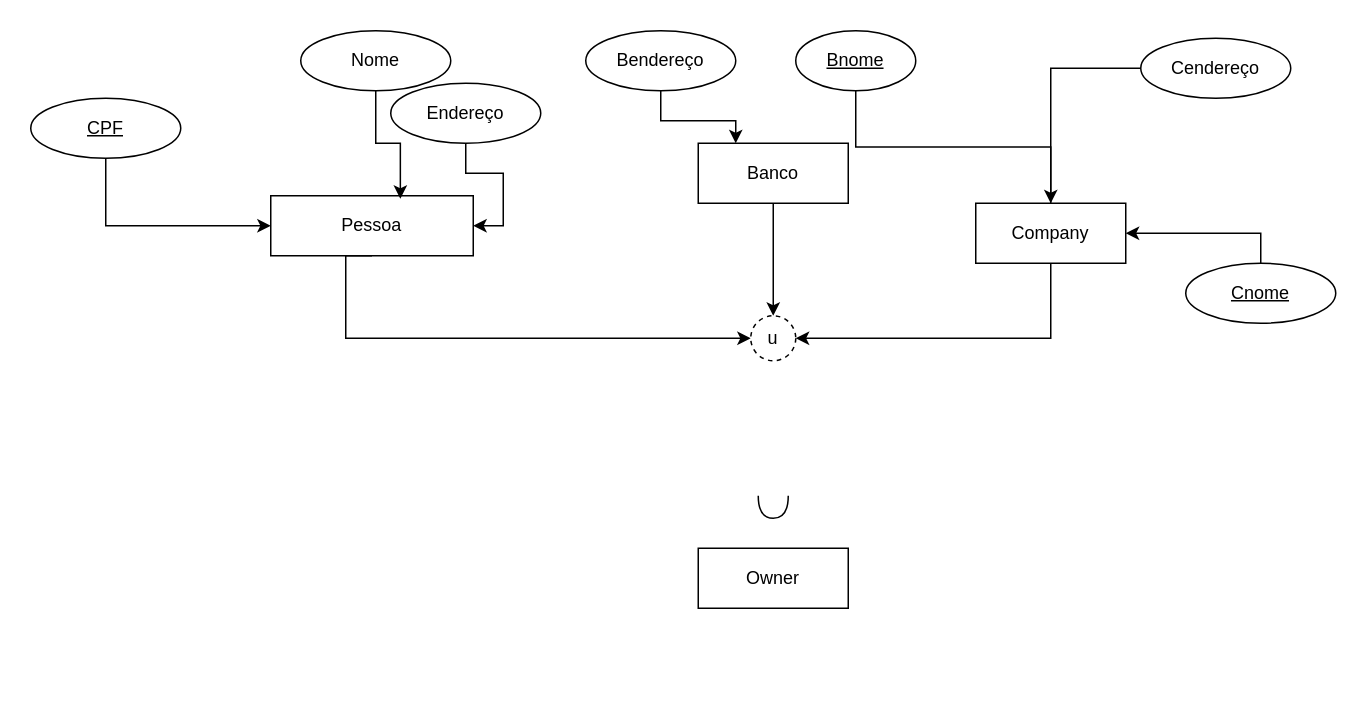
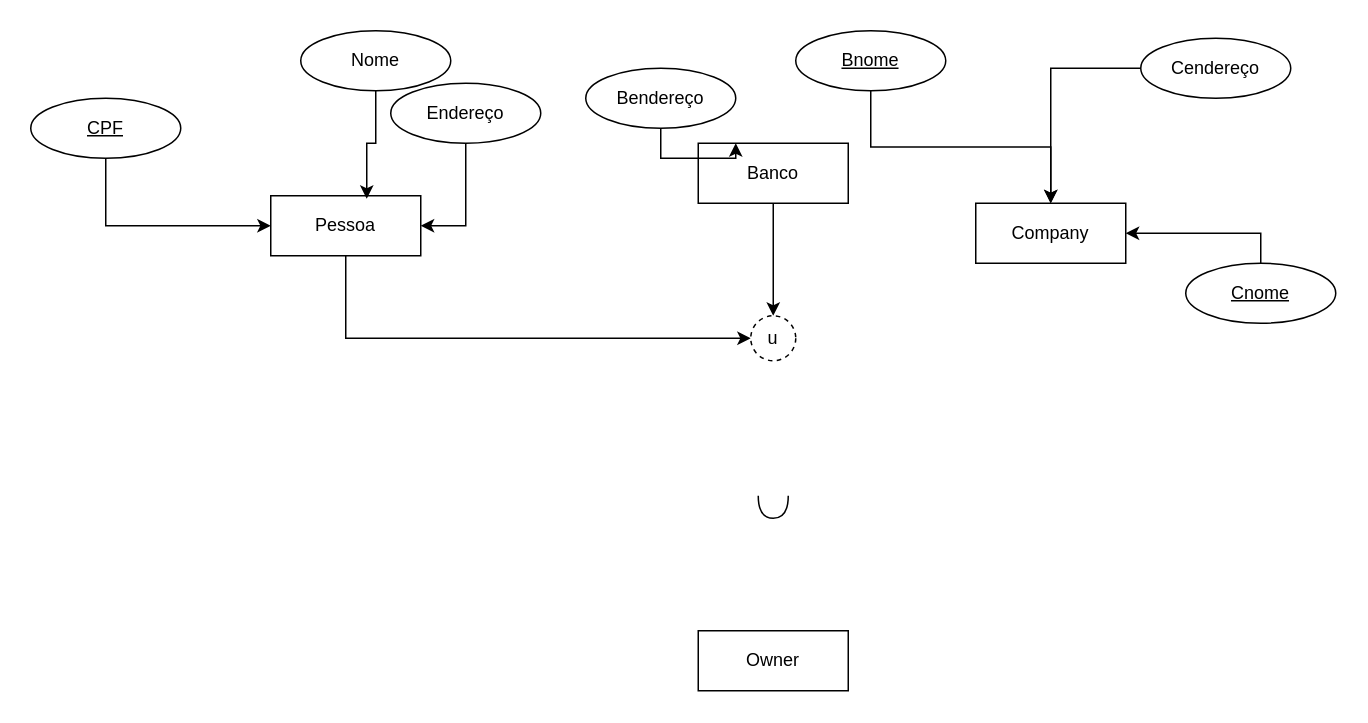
  <mxCell id="0" />
  <mxCell id="1" parent="0" />
  <mxCell id="2" style="edgeStyle=orthogonalEdgeStyle;rounded=0;orthogonalLoop=1;jettySize=auto;html=1;exitX=0.5;exitY=1;exitDx=0;exitDy=0;entryX=0;entryY=0.5;entryDx=0;entryDy=0;" edge="1" parent="1" source="3" target="8"><mxGeometry relative="1" as="geometry"><Array as="points"><mxPoint x="230" y="225" /></Array></mxGeometry></mxCell>
- <mxCell id="3" value="Pessoa" style="whiteSpace=wrap;html=1;align=center;" vertex="1" parent="1"><mxGeometry x="180" y="130" width="135" height="40" as="geometry" /></mxCell>
+ <mxCell id="3" value="Pessoa" style="whiteSpace=wrap;html=1;align=center;" vertex="1" parent="1"><mxGeometry x="180" y="130" width="100" height="40" as="geometry" /></mxCell>
  <mxCell id="4" style="edgeStyle=orthogonalEdgeStyle;rounded=0;orthogonalLoop=1;jettySize=auto;html=1;exitX=0.5;exitY=1;exitDx=0;exitDy=0;entryX=0.5;entryY=0;entryDx=0;entryDy=0;" edge="1" parent="1" source="5" target="8"><mxGeometry relative="1" as="geometry"><Array as="points"><mxPoint x="515" y="150" /></Array></mxGeometry></mxCell>
  <mxCell id="5" value="Banco" style="whiteSpace=wrap;html=1;align=center;" vertex="1" parent="1"><mxGeometry x="465" y="95" width="100" height="40" as="geometry" /></mxCell>
- <mxCell id="6" style="edgeStyle=orthogonalEdgeStyle;rounded=0;orthogonalLoop=1;jettySize=auto;html=1;exitX=0.5;exitY=1;exitDx=0;exitDy=0;entryX=1;entryY=0.5;entryDx=0;entryDy=0;" edge="1" parent="1" source="7" target="8"><mxGeometry relative="1" as="geometry"><Array as="points"><mxPoint x="700" y="225" /></Array></mxGeometry></mxCell>
  <mxCell id="7" value="Company" style="whiteSpace=wrap;html=1;align=center;" vertex="1" parent="1"><mxGeometry x="650" y="135" width="100" height="40" as="geometry" /></mxCell>
  <mxCell id="8" value="u" style="ellipse;whiteSpace=wrap;html=1;aspect=fixed;dashed=1;" vertex="1" parent="1"><mxGeometry x="500" y="210" width="30" height="30" as="geometry" /></mxCell>
- <mxCell id="9" value="Owner" style="whiteSpace=wrap;html=1;align=center;" vertex="1" parent="1"><mxGeometry x="465" y="365" width="100" height="40" as="geometry" /></mxCell>
+ <mxCell id="9" value="Owner" style="whiteSpace=wrap;html=1;align=center;" vertex="1" parent="1"><mxGeometry x="465" y="420" width="100" height="40" as="geometry" /></mxCell>
  <mxCell id="10" style="edgeStyle=orthogonalEdgeStyle;rounded=0;orthogonalLoop=1;jettySize=auto;html=1;exitX=0.5;exitY=1;exitDx=0;exitDy=0;entryX=1;entryY=0.5;entryDx=0;entryDy=0;" edge="1" parent="1" source="11" target="3"><mxGeometry relative="1" as="geometry" /></mxCell>
  <mxCell id="11" value="Endereço" style="ellipse;whiteSpace=wrap;html=1;align=center;" vertex="1" parent="1"><mxGeometry x="260" y="55" width="100" height="40" as="geometry" /></mxCell>
  <mxCell id="12" style="edgeStyle=orthogonalEdgeStyle;rounded=0;orthogonalLoop=1;jettySize=auto;html=1;exitX=0.5;exitY=1;exitDx=0;exitDy=0;entryX=0.64;entryY=0.05;entryDx=0;entryDy=0;entryPerimeter=0;" edge="1" parent="1" source="13" target="3"><mxGeometry relative="1" as="geometry" /></mxCell>
  <mxCell id="13" value="Nome" style="ellipse;whiteSpace=wrap;html=1;align=center;" vertex="1" parent="1"><mxGeometry x="200" y="20" width="100" height="40" as="geometry" /></mxCell>
  <mxCell id="14" style="edgeStyle=orthogonalEdgeStyle;rounded=0;orthogonalLoop=1;jettySize=auto;html=1;exitX=0.5;exitY=1;exitDx=0;exitDy=0;entryX=0;entryY=0.5;entryDx=0;entryDy=0;" edge="1" parent="1" source="15" target="3"><mxGeometry relative="1" as="geometry" /></mxCell>
  <mxCell id="15" value="CPF" style="ellipse;whiteSpace=wrap;html=1;align=center;fontStyle=4;" vertex="1" parent="1"><mxGeometry x="20" y="65" width="100" height="40" as="geometry" /></mxCell>
  <mxCell id="16" style="edgeStyle=orthogonalEdgeStyle;rounded=0;orthogonalLoop=1;jettySize=auto;html=1;exitX=0.5;exitY=1;exitDx=0;exitDy=0;entryX=0.25;entryY=0;entryDx=0;entryDy=0;" edge="1" parent="1" source="17" target="5"><mxGeometry relative="1" as="geometry" /></mxCell>
- <mxCell id="17" value="Bendereço" style="ellipse;whiteSpace=wrap;html=1;align=center;" vertex="1" parent="1"><mxGeometry x="390" y="20" width="100" height="40" as="geometry" /></mxCell>
+ <mxCell id="17" value="Bendereço" style="ellipse;whiteSpace=wrap;html=1;align=center;" vertex="1" parent="1"><mxGeometry x="390" y="45" width="100" height="40" as="geometry" /></mxCell>
  <mxCell id="18" style="edgeStyle=orthogonalEdgeStyle;rounded=0;orthogonalLoop=1;jettySize=auto;html=1;exitX=0.5;exitY=1;exitDx=0;exitDy=0;" edge="1" parent="1" source="19" target="7"><mxGeometry relative="1" as="geometry" /></mxCell>
- <mxCell id="19" value="Bnome" style="ellipse;whiteSpace=wrap;html=1;align=center;fontStyle=4;" vertex="1" parent="1"><mxGeometry x="530" y="20" width="80" height="40" as="geometry" /></mxCell>
+ <mxCell id="19" value="Bnome" style="ellipse;whiteSpace=wrap;html=1;align=center;fontStyle=4;" vertex="1" parent="1"><mxGeometry x="530" y="20" width="100" height="40" as="geometry" /></mxCell>
  <mxCell id="20" style="edgeStyle=orthogonalEdgeStyle;rounded=0;orthogonalLoop=1;jettySize=auto;html=1;exitX=0.5;exitY=0;exitDx=0;exitDy=0;entryX=1;entryY=0.5;entryDx=0;entryDy=0;" edge="1" parent="1" source="21" target="7"><mxGeometry relative="1" as="geometry"><mxPoint x="770" y="150" as="targetPoint" /></mxGeometry></mxCell>
  <mxCell id="21" value="Cnome" style="ellipse;whiteSpace=wrap;html=1;align=center;fontStyle=4;" vertex="1" parent="1"><mxGeometry x="790" y="175" width="100" height="40" as="geometry" /></mxCell>
- <mxCell id="22" style="edgeStyle=orthogonalEdgeStyle;rounded=0;orthogonalLoop=1;jettySize=auto;html=1;exitX=0;exitY=0.5;exitDx=0;exitDy=0;entryX=0.5;entryY=0;entryDx=0;entryDy=0;endArrow=none;" edge="1" parent="1" source="23" target="7"><mxGeometry relative="1" as="geometry" /></mxCell>
+ <mxCell id="22" style="edgeStyle=orthogonalEdgeStyle;rounded=0;orthogonalLoop=1;jettySize=auto;html=1;exitX=0;exitY=0.5;exitDx=0;exitDy=0;entryX=0.5;entryY=0;entryDx=0;entryDy=0;" edge="1" parent="1" source="23" target="7"><mxGeometry relative="1" as="geometry" /></mxCell>
  <mxCell id="23" value="Cendereço" style="ellipse;whiteSpace=wrap;html=1;align=center;" vertex="1" parent="1"><mxGeometry x="760" y="25" width="100" height="40" as="geometry" /></mxCell>
  <mxCell id="24" value="" style="shape=requiredInterface;html=1;verticalLabelPosition=bottom;sketch=0;direction=south;" vertex="1" parent="1"><mxGeometry x="505" y="330" width="20" height="15" as="geometry" /></mxCell>
